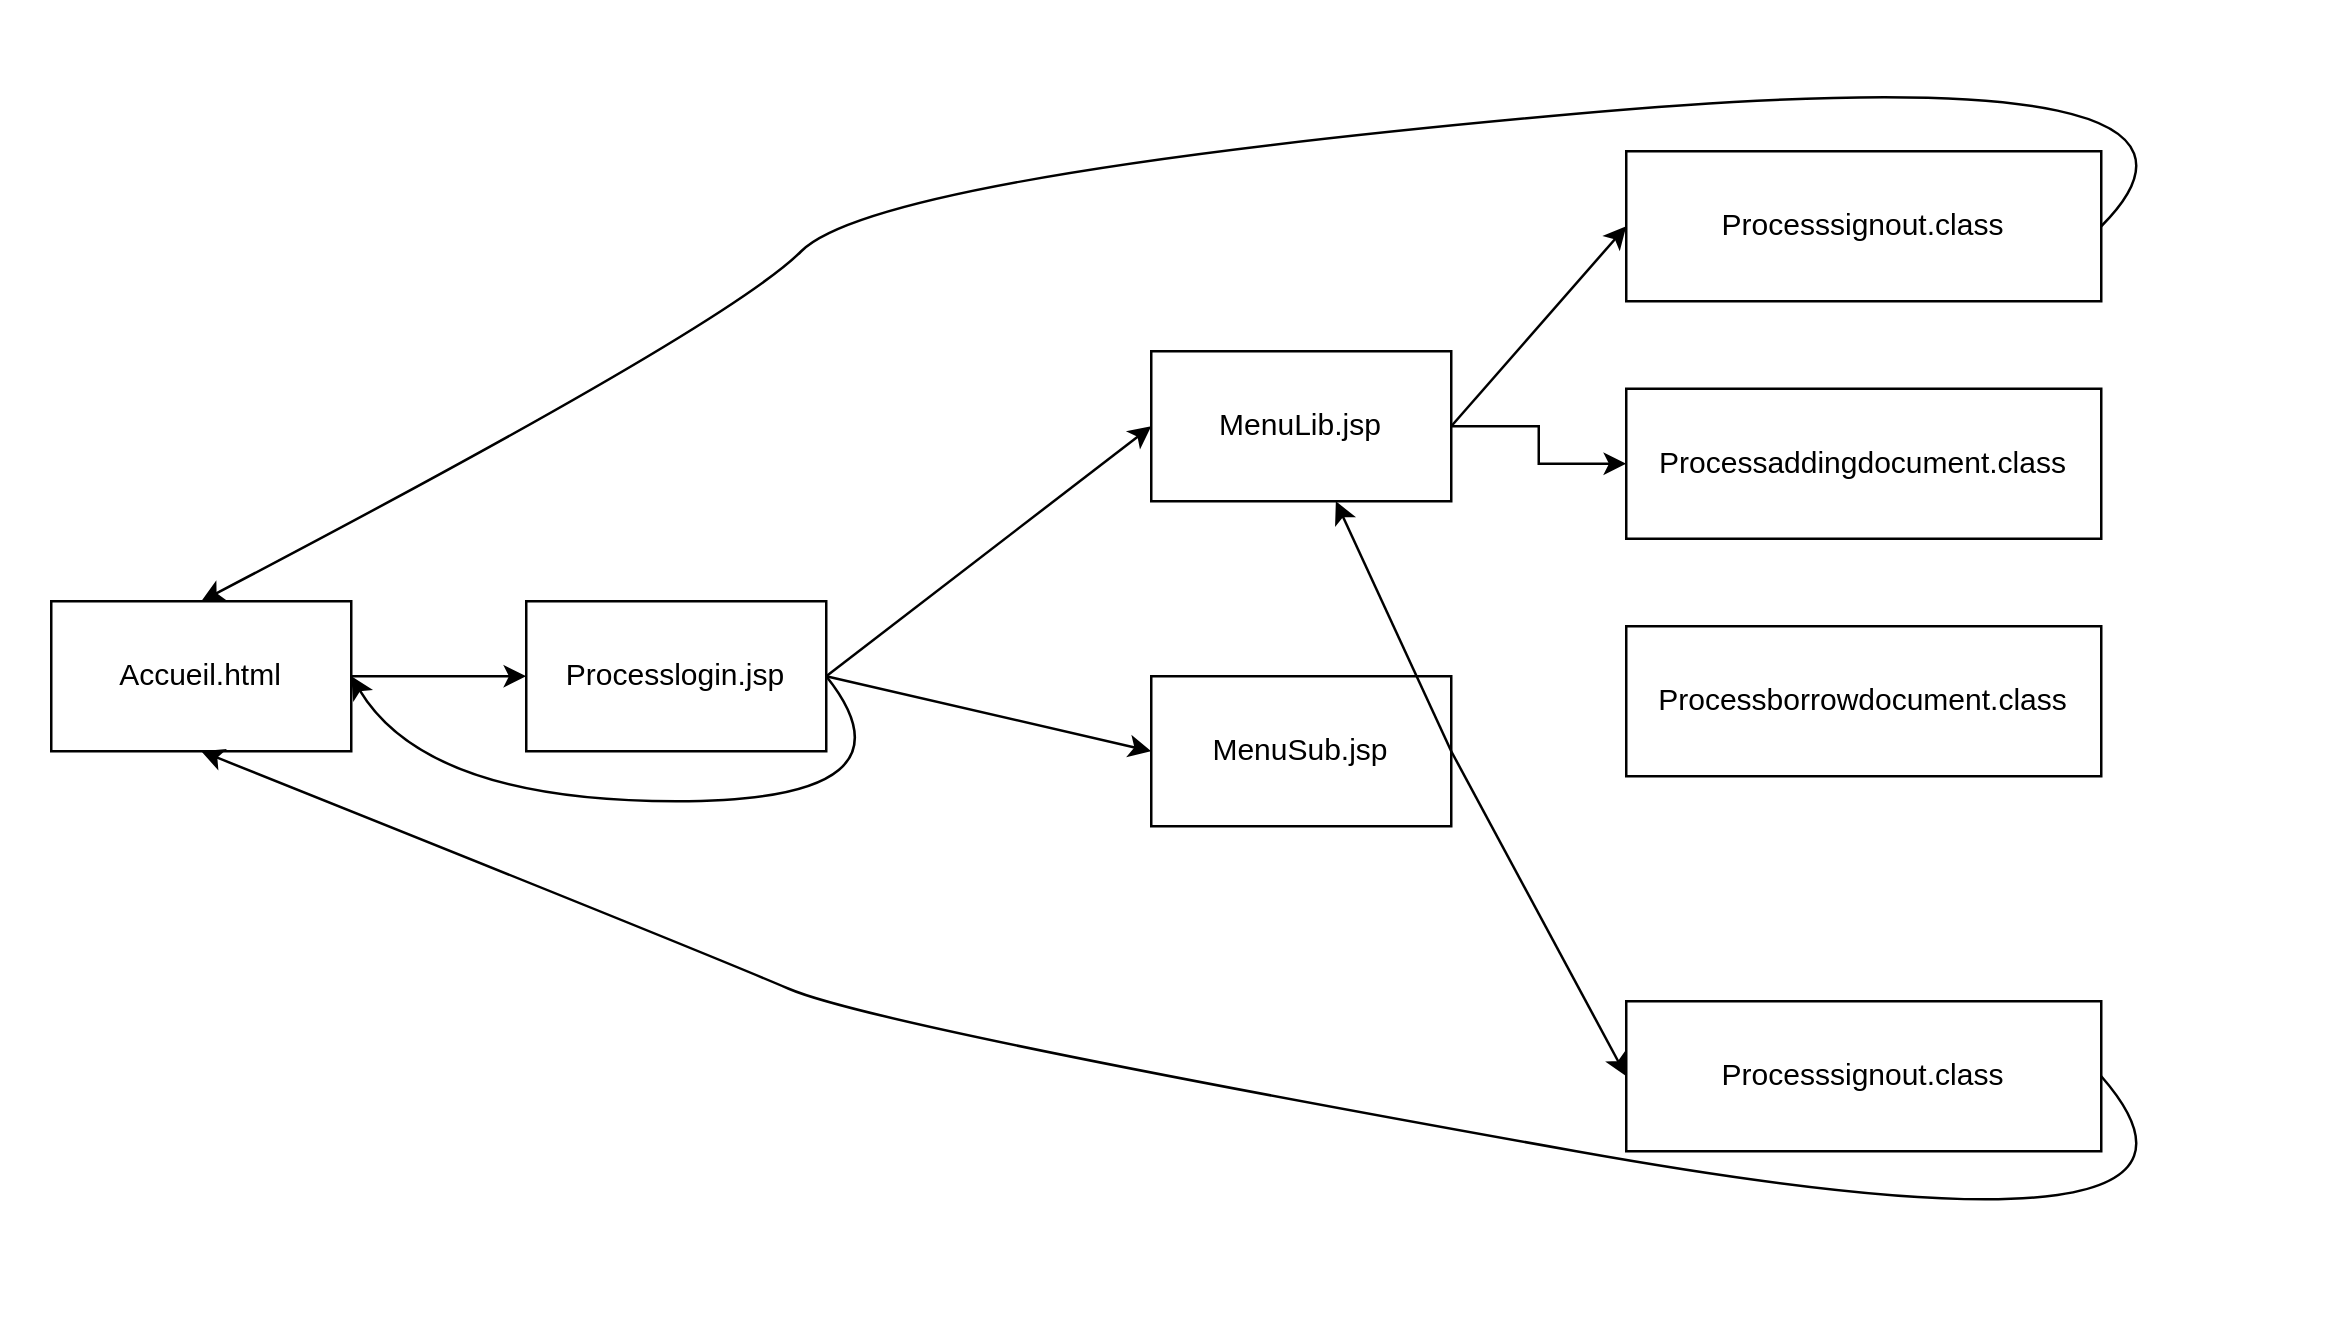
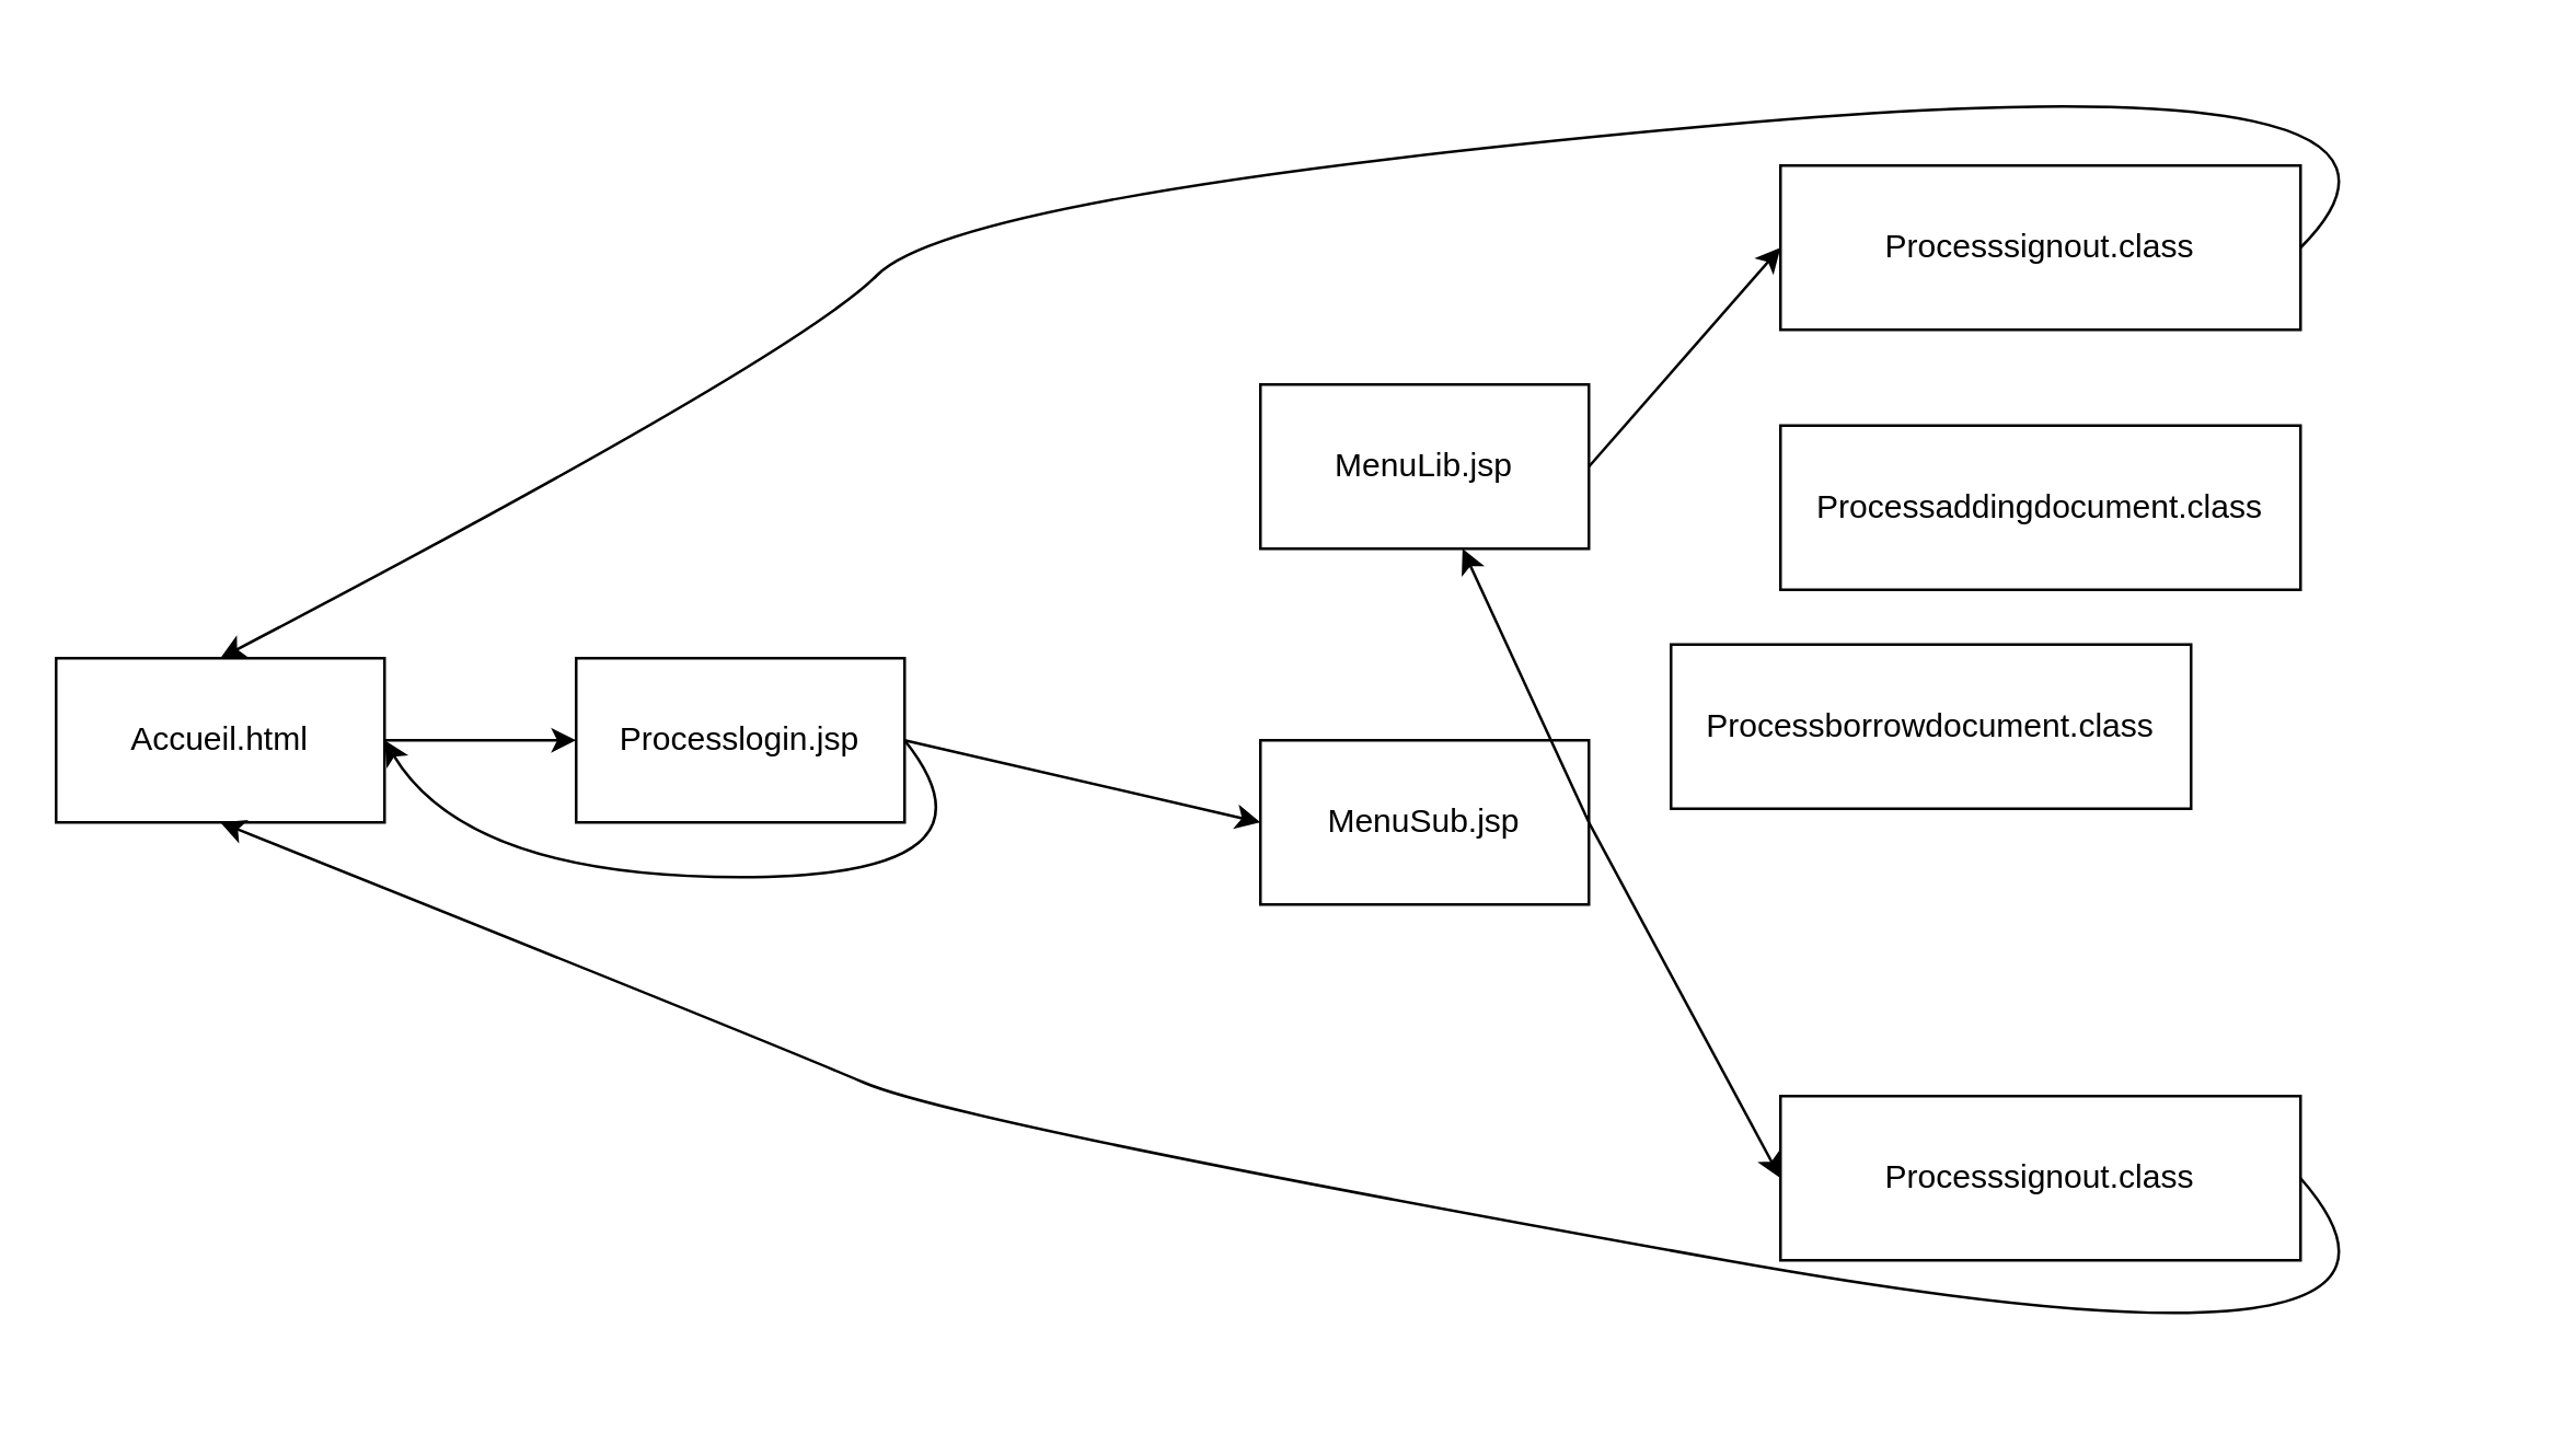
  <mxCell id="0" />
  <mxCell id="1" parent="0" />
  <mxCell id="2" value="Accueil.html" style="rounded=0;whiteSpace=wrap;html=1;" vertex="1" parent="1"><mxGeometry y="240" width="120" height="60" as="geometry" x="20" /></mxCell>
  <mxCell id="3" value="MenuSub.jsp" style="rounded=0;whiteSpace=wrap;html=1;" vertex="1" parent="1"><mxGeometry x="460" y="270" width="120" height="60" as="geometry" /></mxCell>
- <mxCell id="4" style="edgeStyle=orthogonalEdgeStyle;rounded=0;orthogonalLoop=1;jettySize=auto;html=1;" edge="1" parent="1" source="5" target="11"><mxGeometry relative="1" as="geometry" /></mxCell>
  <mxCell id="5" value="MenuLib.jsp" style="rounded=0;whiteSpace=wrap;html=1;" vertex="1" parent="1"><mxGeometry x="460" y="140" width="120" height="60" as="geometry" /></mxCell>
  <mxCell id="6" value="Processlogin.jsp" style="rounded=0;whiteSpace=wrap;html=1;" vertex="1" parent="1"><mxGeometry x="210" y="240" width="120" height="60" as="geometry" /></mxCell>
  <mxCell id="7" value="" style="endArrow=classic;html=1;rounded=0;exitX=1;exitY=0.5;exitDx=0;exitDy=0;entryX=0;entryY=0.5;entryDx=0;entryDy=0;" edge="1" parent="1" source="2" target="6"><mxGeometry width="50" height="50" relative="1" as="geometry"><mxPoint x="350" y="340" as="sourcePoint" /><mxPoint x="400" y="290" as="targetPoint" /></mxGeometry></mxCell>
- <mxCell id="8" value="" style="endArrow=classic;html=1;rounded=0;exitX=1;exitY=0.5;exitDx=0;exitDy=0;entryX=0;entryY=0.5;entryDx=0;entryDy=0;" edge="1" parent="1" source="6" target="5"><mxGeometry width="50" height="50" relative="1" as="geometry"><mxPoint x="350" y="340" as="sourcePoint" /><mxPoint x="400" y="290" as="targetPoint" /></mxGeometry></mxCell>
  <mxCell id="9" value="" style="endArrow=classic;html=1;rounded=0;exitX=1;exitY=0.5;exitDx=0;exitDy=0;entryX=0;entryY=0.5;entryDx=0;entryDy=0;" edge="1" parent="1" source="6" target="3"><mxGeometry width="50" height="50" relative="1" as="geometry"><mxPoint x="340" y="280" as="sourcePoint" /><mxPoint x="470" y="180" as="targetPoint" /></mxGeometry></mxCell>
  <mxCell id="10" value="" style="curved=1;endArrow=classic;html=1;rounded=0;exitX=1;exitY=0.5;exitDx=0;exitDy=0;entryX=1;entryY=0.5;entryDx=0;entryDy=0;" edge="1" parent="1" source="6" target="2"><mxGeometry width="50" height="50" relative="1" as="geometry"><mxPoint x="350" y="340" as="sourcePoint" /><mxPoint x="400" y="290" as="targetPoint" /><Array as="points"><mxPoint x="370" y="320" /><mxPoint x="170" y="320" /></Array></mxGeometry></mxCell>
  <mxCell id="11" value="Processaddingdocument.class" style="rounded=0;whiteSpace=wrap;html=1;" vertex="1" parent="1"><mxGeometry x="650" y="155" width="190" height="60" as="geometry" /></mxCell>
  <mxCell id="12" value="Processsignout.class" style="rounded=0;whiteSpace=wrap;html=1;" vertex="1" parent="1"><mxGeometry x="650" y="60" width="190" height="60" as="geometry" /></mxCell>
  <mxCell id="13" value="" style="endArrow=classic;html=1;rounded=0;exitX=1;exitY=0.5;exitDx=0;exitDy=0;entryX=0;entryY=0.5;entryDx=0;entryDy=0;" edge="1" parent="1" source="5" target="12"><mxGeometry width="50" height="50" relative="1" as="geometry"><mxPoint x="460" y="340" as="sourcePoint" /><mxPoint x="510" y="290" as="targetPoint" /></mxGeometry></mxCell>
  <mxCell id="14" value="" style="curved=1;endArrow=classic;html=1;rounded=0;exitX=1;exitY=0.5;exitDx=0;exitDy=0;entryX=0.5;entryY=0;entryDx=0;entryDy=0;" edge="1" parent="1" source="12" target="2"><mxGeometry width="50" height="50" relative="1" as="geometry"><mxPoint x="460" y="340" as="sourcePoint" /><mxPoint x="510" y="290" as="targetPoint" /><Array as="points"><mxPoint x="910" y="20" /><mxPoint x="350" y="70" /><mxPoint x="290" y="130" /></Array></mxGeometry></mxCell>
- <mxCell id="15" value="Processborrowdocument.class" style="rounded=0;whiteSpace=wrap;html=1;" vertex="1" parent="1"><mxGeometry x="650" y="250" width="190" height="60" as="geometry" /></mxCell>
+ <mxCell id="15" value="Processborrowdocument.class" style="rounded=0;whiteSpace=wrap;html=1;" vertex="1" parent="1"><mxGeometry x="610" y="235" width="190" height="60" as="geometry" /></mxCell>
  <mxCell id="16" value="" style="endArrow=classic;html=1;rounded=0;exitX=1;exitY=0.5;exitDx=0;exitDy=0;" edge="1" parent="1" source="3" target="5"><mxGeometry width="50" height="50" relative="1" as="geometry"><mxPoint x="460" y="230" as="sourcePoint" /><mxPoint x="510" y="180" as="targetPoint" /></mxGeometry></mxCell>
  <mxCell id="17" value="Processsignout.class" style="rounded=0;whiteSpace=wrap;html=1;" vertex="1" parent="1"><mxGeometry x="650" y="400" width="190" height="60" as="geometry" /></mxCell>
  <mxCell id="18" value="" style="curved=1;endArrow=classic;html=1;rounded=0;exitX=1;exitY=0.5;exitDx=0;exitDy=0;entryX=0.5;entryY=1;entryDx=0;entryDy=0;" edge="1" parent="1" source="17" target="2"><mxGeometry width="50" height="50" relative="1" as="geometry"><mxPoint x="460" y="680" as="sourcePoint" /><mxPoint x="80" y="580" as="targetPoint" /><Array as="points"><mxPoint x="910" y="510" /><mxPoint x="350" y="410" /><mxPoint x="280" y="380" /></Array></mxGeometry></mxCell>
  <mxCell id="19" value="" style="endArrow=classic;html=1;rounded=0;exitX=1;exitY=0.5;exitDx=0;exitDy=0;entryX=0;entryY=0.5;entryDx=0;entryDy=0;" edge="1" parent="1" source="3" target="17"><mxGeometry width="50" height="50" relative="1" as="geometry"><mxPoint x="590" y="310" as="sourcePoint" /><mxPoint x="660" y="370" as="targetPoint" /></mxGeometry></mxCell>
